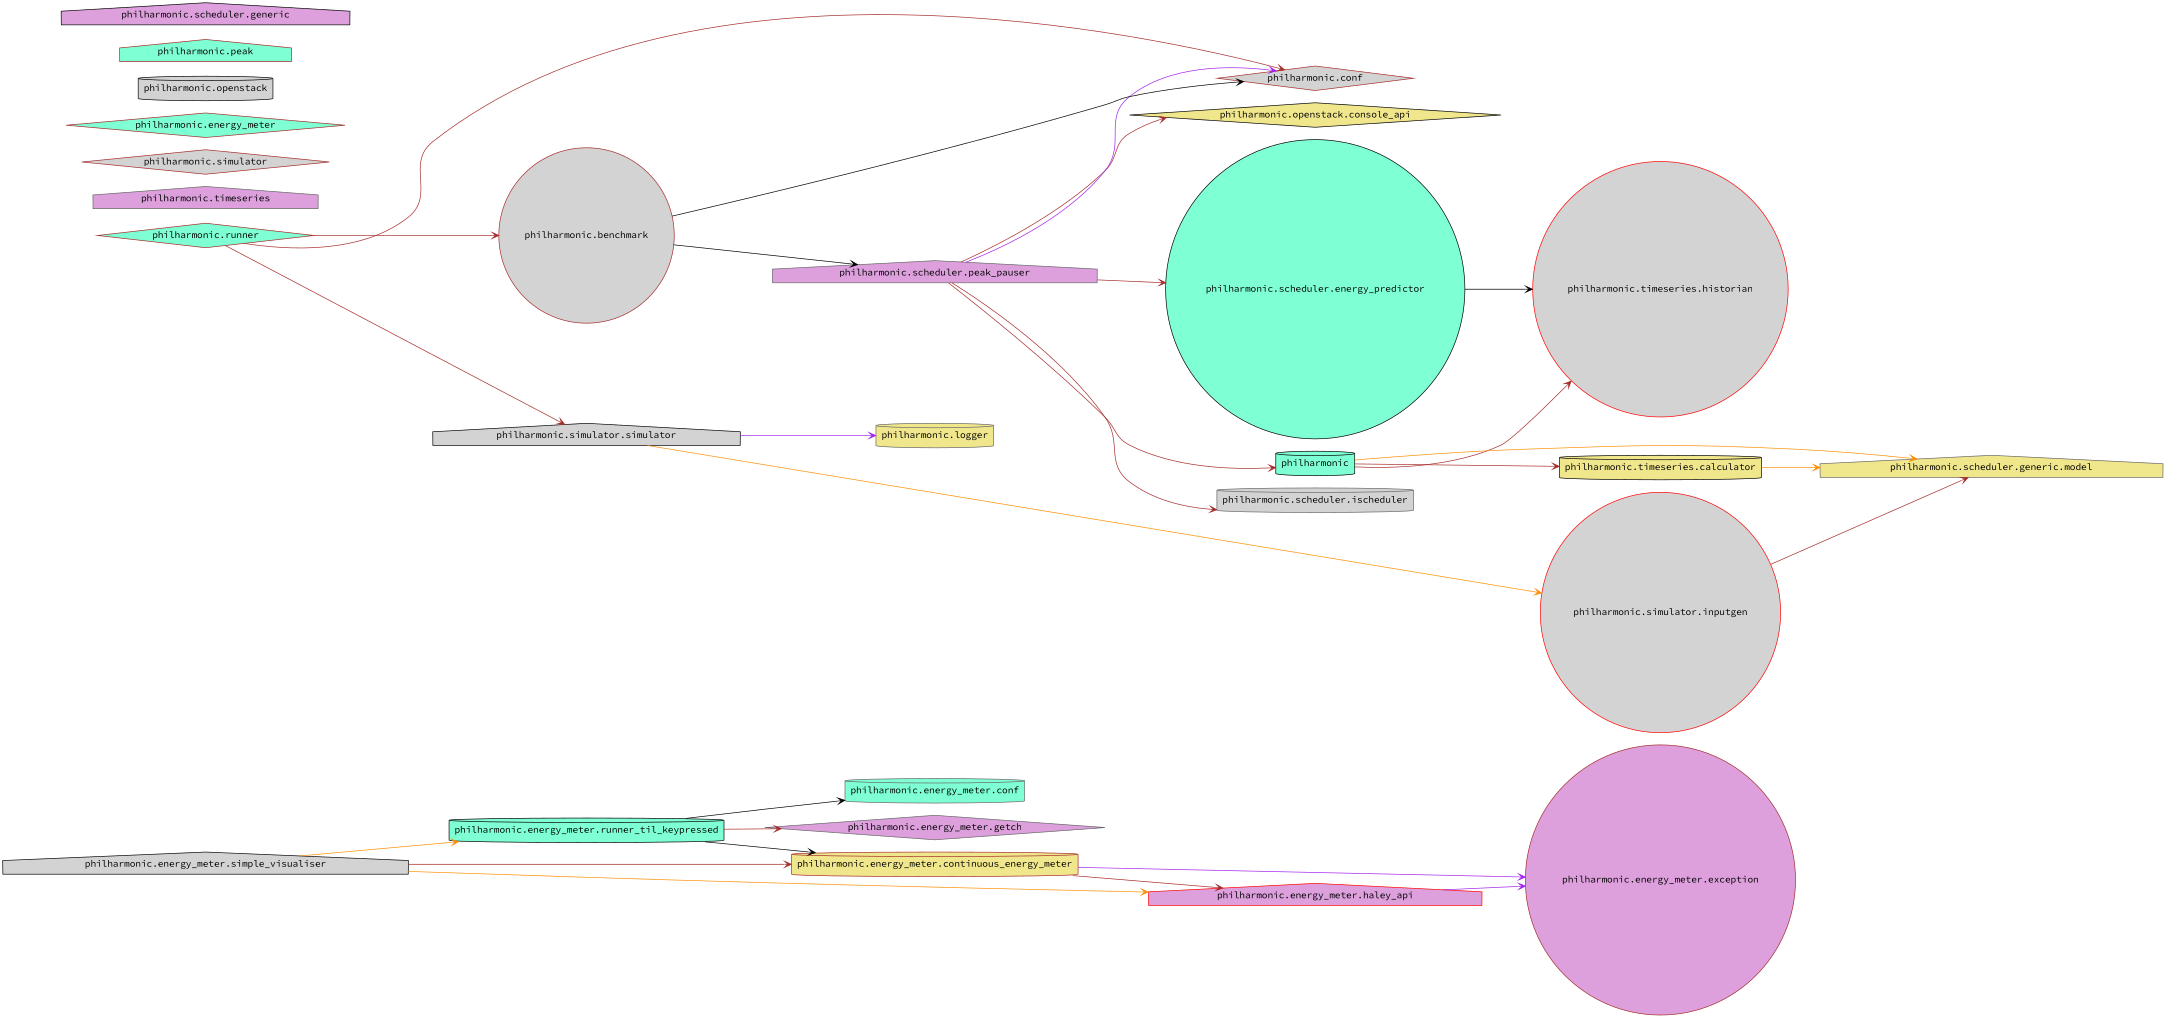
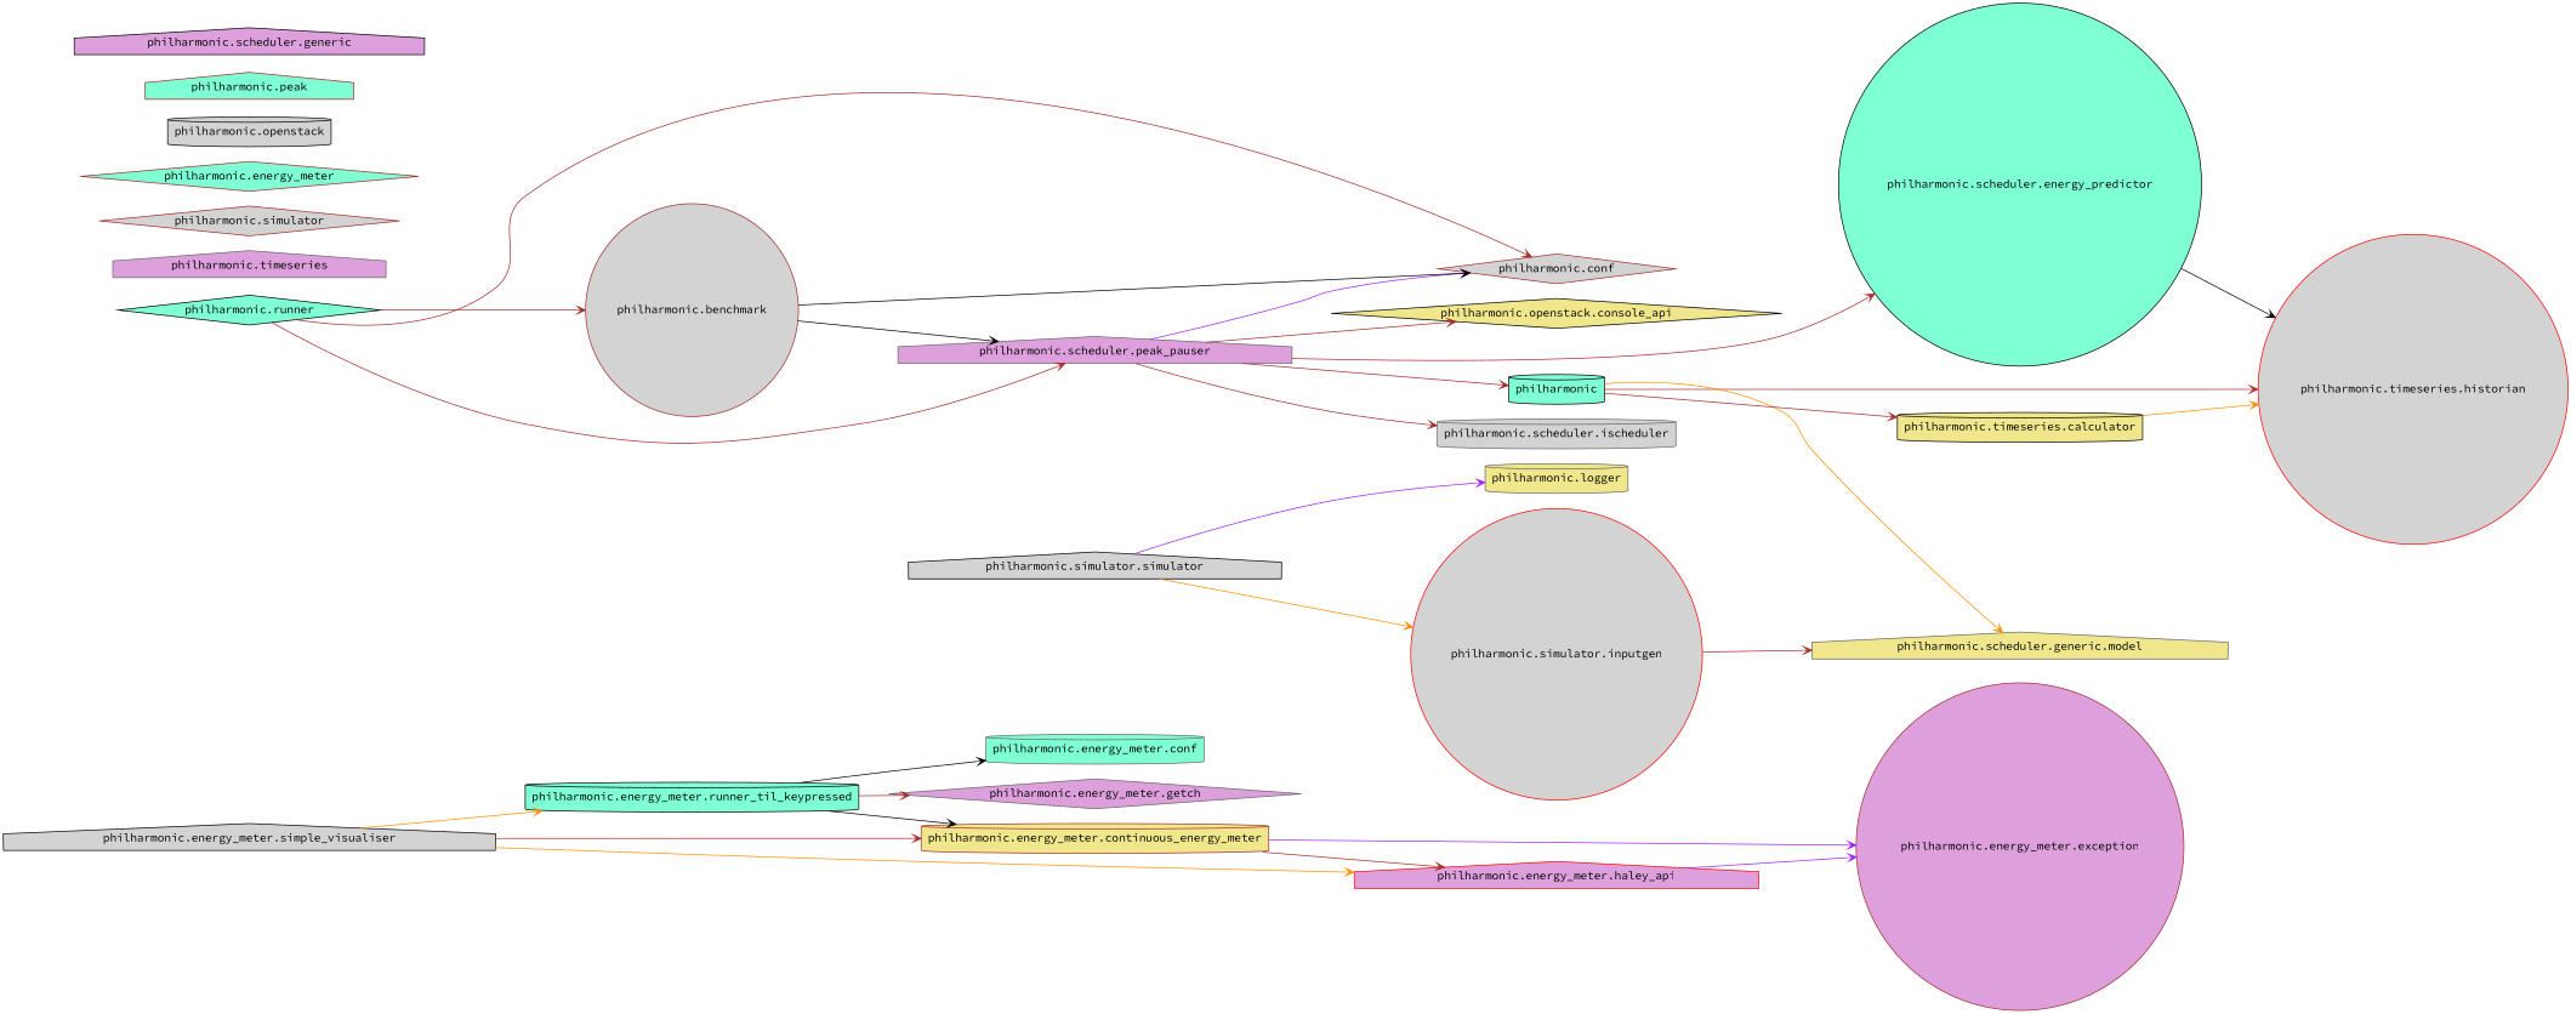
  digraph {
    fontname="Source Code Pro"
    rankdir=LR
    node [color=black fillcolor=lightgrey fontname="Source Code Pro" shape=cylinder style=filled]
    edge [arrowhead=open arrowtail=none color=brown fontname="Source Code Pro"]
    n1 [fillcolor=aquamarine label="philharmonic.energy_meter.runner_til_keypressed"]
    n2 [color=gray40 fillcolor=aquamarine label="philharmonic.energy_meter.conf"]
    n3 [color=gray40 fillcolor=plum label="philharmonic.energy_meter.getch" shape=diamond]
    n4 [color=brown fillcolor=khaki label="philharmonic.energy_meter.continuous_energy_meter"]
    n5 [color=red fillcolor=plum label="philharmonic.energy_meter.haley_api" shape=house]
    n6 [color=brown fillcolor=plum label="philharmonic.energy_meter.exception" shape=circle]
    n7 [fillcolor=khaki label="philharmonic.openstack.console_api" shape=diamond]
    n8 [color=gray40 fillcolor=plum label="philharmonic.scheduler.peak_pauser" shape=house]
    n9 [color=brown label="philharmonic.conf" shape=diamond]
    n10 [fillcolor=aquamarine label="philharmonic.scheduler.energy_predictor" shape=circle]
    n11 [fillcolor=aquamarine label=philharmonic]
    n12 [color=gray40 label="philharmonic.scheduler.ischeduler"]
    n13 [color=red label="philharmonic.timeseries.historian" shape=circle]
    n14 [color=gray40 fillcolor=khaki label="philharmonic.scheduler.generic.model" shape=house]
    n15 [fillcolor=khaki label="philharmonic.timeseries.calculator"]
    n16 [color=gray40 fillcolor=plum label="philharmonic.timeseries" shape=house]
    n17 [color=brown label="philharmonic.benchmark" shape=circle]
    n18 [label="philharmonic.energy_meter.simple_visualiser" shape=house]
    n19 [label="philharmonic.simulator.simulator" shape=house]
    n20 [color=gray40 fillcolor=khaki label="philharmonic.logger"]
    n21 [color=red label="philharmonic.simulator.inputgen" shape=circle]
    n22 [color=brown label="philharmonic.simulator" shape=diamond]
    n23 [color=brown fillcolor=aquamarine label="philharmonic.energy_meter" shape=diamond]
-   n24 [color=brown fillcolor=aquamarine label="philharmonic.runner" shape=diamond]
+   n24 [fillcolor=aquamarine label="philharmonic.runner" shape=diamond]
    n25 [label="philharmonic.openstack"]
    n26 [color=brown fillcolor=aquamarine label="philharmonic.peak" shape=house]
    n27 [fillcolor=plum label="philharmonic.scheduler.generic" shape=house]
    n1 -> n2 [color=black]
    n1 -> n3
    n1 -> n4 [color=black]
    n4 -> n5
    n4 -> n6 [color=purple]
    n5 -> n6 [color=purple]
    n8 -> n7
    n8 -> n9 [color=purple]
    n8 -> n10
    n8 -> n11
    n8 -> n12
    n10 -> n13 [color=black]
    n11 -> n13
    n11 -> n14 [color=darkorange]
    n11 -> n15
-   n15 -> n14 [color=darkorange]
+   n15 -> n13 [color=darkorange]
    n17 -> n8 [color=black]
    n17 -> n9 [color=black]
    n18 -> n1 [color=darkorange]
    n18 -> n4
    n18 -> n5 [color=darkorange]
    n19 -> n20 [color=purple]
    n19 -> n21 [color=darkorange]
    n21 -> n14
-   n24 -> n19
+   n24 -> n8
    n24 -> n9
    n24 -> n17
  }
